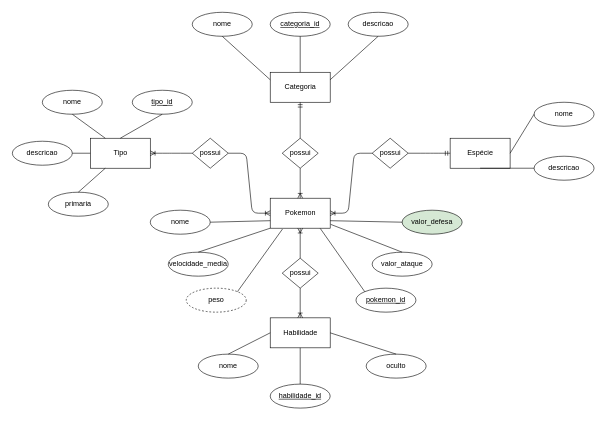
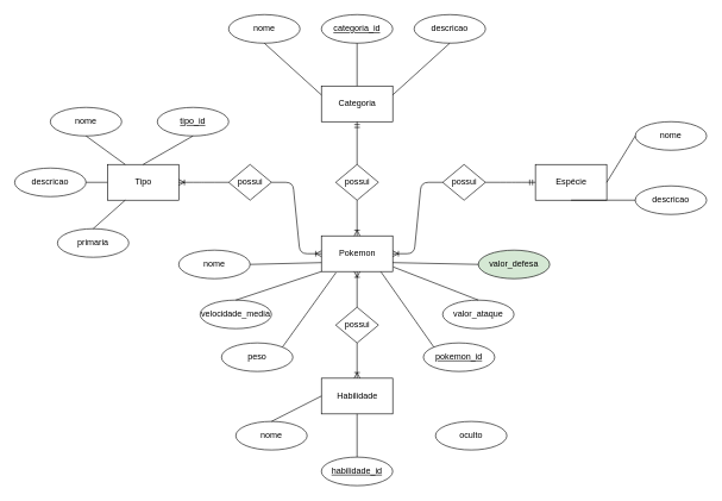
  <mxCell id="0" />
  <mxCell id="1" parent="0" />
  <mxCell id="2" value="pokemon_id" style="ellipse;whiteSpace=wrap;html=1;align=center;fontStyle=4;" parent="1" vertex="1"><mxGeometry x="593" y="480" width="100" height="40" as="geometry" /></mxCell>
  <mxCell id="3" value="Pokemon" style="html=1;dashed=0;whitespace=wrap;" parent="1" vertex="1"><mxGeometry x="450" y="330" width="100" height="50" as="geometry" /></mxCell>
  <mxCell id="4" value="possui" style="shape=rhombus;html=1;dashed=0;whitespace=wrap;perimeter=rhombusPerimeter;" parent="1" vertex="1"><mxGeometry x="620" y="230" width="60" height="50" as="geometry" /></mxCell>
  <mxCell id="5" value="Espécie" style="html=1;dashed=0;whitespace=wrap;" parent="1" vertex="1"><mxGeometry x="750" y="230" width="100" height="50" as="geometry" /></mxCell>
  <mxCell id="6" value="possui" style="shape=rhombus;html=1;dashed=0;whitespace=wrap;perimeter=rhombusPerimeter;" parent="1" vertex="1"><mxGeometry x="470" y="230" width="60" height="50" as="geometry" /></mxCell>
  <mxCell id="7" value="Categoria" style="html=1;dashed=0;whitespace=wrap;" parent="1" vertex="1"><mxGeometry x="450" y="120" width="100" height="50" as="geometry" /></mxCell>
  <mxCell id="8" value="possui" style="shape=rhombus;html=1;dashed=0;whitespace=wrap;perimeter=rhombusPerimeter;" parent="1" vertex="1"><mxGeometry x="320" y="230" width="60" height="50" as="geometry" /></mxCell>
  <mxCell id="9" value="Tipo" style="html=1;dashed=0;whitespace=wrap;" parent="1" vertex="1"><mxGeometry x="150" y="230" width="100" height="50" as="geometry" /></mxCell>
  <mxCell id="10" value="possui" style="shape=rhombus;html=1;dashed=0;whitespace=wrap;perimeter=rhombusPerimeter;" parent="1" vertex="1"><mxGeometry x="470" y="430" width="60" height="50" as="geometry" /></mxCell>
  <mxCell id="11" value="Habilidade" style="html=1;dashed=0;whitespace=wrap;" parent="1" vertex="1"><mxGeometry x="450" y="529.5" width="100" height="50" as="geometry" /></mxCell>
  <mxCell id="12" value="categoria_id" style="ellipse;whiteSpace=wrap;html=1;align=center;fontStyle=4;" parent="1" vertex="1"><mxGeometry x="450" y="20" width="100" height="40" as="geometry" /></mxCell>
  <mxCell id="13" value="nome" style="ellipse;whiteSpace=wrap;html=1;align=center;" parent="1" vertex="1"><mxGeometry x="320" y="20" width="100" height="40" as="geometry" /></mxCell>
  <mxCell id="14" value="velocidade_media" style="ellipse;whiteSpace=wrap;html=1;align=center;" parent="1" vertex="1"><mxGeometry x="280" y="420" width="100" height="40" as="geometry" /></mxCell>
  <mxCell id="15" value="tipo_id" style="ellipse;whiteSpace=wrap;html=1;align=center;fontStyle=4;" parent="1" vertex="1"><mxGeometry x="220" y="150" width="100" height="40" as="geometry" /></mxCell>
  <mxCell id="16" value="nome" style="ellipse;whiteSpace=wrap;html=1;align=center;" parent="1" vertex="1"><mxGeometry x="70" y="150" width="100" height="40" as="geometry" /></mxCell>
  <mxCell id="17" value="descricao" style="ellipse;whiteSpace=wrap;html=1;align=center;" parent="1" vertex="1"><mxGeometry x="20" y="235" width="100" height="40" as="geometry" /></mxCell>
  <mxCell id="18" value="nome" style="ellipse;whiteSpace=wrap;html=1;align=center;" parent="1" vertex="1"><mxGeometry x="890" y="170" width="100" height="40" as="geometry" /></mxCell>
  <mxCell id="19" value="descricao" style="ellipse;whiteSpace=wrap;html=1;align=center;" parent="1" vertex="1"><mxGeometry x="890" y="260" width="100" height="40" as="geometry" /></mxCell>
  <mxCell id="20" value="habilidade_id" style="ellipse;whiteSpace=wrap;html=1;align=center;fontStyle=4;" parent="1" vertex="1"><mxGeometry x="450" y="640" width="100" height="40" as="geometry" /></mxCell>
  <mxCell id="21" value="nome" style="ellipse;whiteSpace=wrap;html=1;align=center;" parent="1" vertex="1"><mxGeometry x="330" y="590" width="100" height="40" as="geometry" /></mxCell>
  <mxCell id="22" value="oculto" style="ellipse;whiteSpace=wrap;html=1;align=center;" parent="1" vertex="1"><mxGeometry x="610" y="590" width="100" height="40" as="geometry" /></mxCell>
  <mxCell id="23" value="" style="endArrow=none;html=1;exitX=0.5;exitY=0;exitDx=0;exitDy=0;entryX=0;entryY=1;entryDx=0;entryDy=0;" parent="1" source="14" target="3" edge="1"><mxGeometry width="50" height="50" relative="1" as="geometry"><mxPoint x="280" y="150" as="sourcePoint" /><mxPoint x="330" y="100" as="targetPoint" /></mxGeometry></mxCell>
  <mxCell id="24" value="" style="endArrow=none;html=1;exitX=0.5;exitY=1;exitDx=0;exitDy=0;entryX=0;entryY=0.25;entryDx=0;entryDy=0;" parent="1" source="13" target="7" edge="1"><mxGeometry width="50" height="50" relative="1" as="geometry"><mxPoint x="250" y="70" as="sourcePoint" /><mxPoint x="460" y="155" as="targetPoint" /></mxGeometry></mxCell>
  <mxCell id="25" value="" style="endArrow=none;html=1;exitX=0.5;exitY=1;exitDx=0;exitDy=0;entryX=0.5;entryY=0;entryDx=0;entryDy=0;" parent="1" source="12" target="7" edge="1"><mxGeometry width="50" height="50" relative="1" as="geometry"><mxPoint x="380" y="70" as="sourcePoint" /><mxPoint x="460" y="142.5" as="targetPoint" /></mxGeometry></mxCell>
  <mxCell id="26" value="" style="endArrow=none;html=1;entryX=0;entryY=0.5;entryDx=0;entryDy=0;exitX=1;exitY=0.5;exitDx=0;exitDy=0;" parent="1" source="17" target="9" edge="1"><mxGeometry width="50" height="50" relative="1" as="geometry"><mxPoint x="271" y="320" as="sourcePoint" /><mxPoint x="321" y="270" as="targetPoint" /></mxGeometry></mxCell>
  <mxCell id="27" value="" style="endArrow=none;html=1;entryX=0.5;entryY=1;entryDx=0;entryDy=0;exitX=0.25;exitY=0;exitDx=0;exitDy=0;" parent="1" source="9" target="16" edge="1"><mxGeometry width="50" height="50" relative="1" as="geometry"><mxPoint x="171" y="360" as="sourcePoint" /><mxPoint x="241" y="300" as="targetPoint" /></mxGeometry></mxCell>
  <mxCell id="28" value="" style="endArrow=none;html=1;exitX=0.5;exitY=0;exitDx=0;exitDy=0;entryX=0.5;entryY=1;entryDx=0;entryDy=0;" parent="1" source="9" target="15" edge="1"><mxGeometry width="50" height="50" relative="1" as="geometry"><mxPoint x="191" y="275" as="sourcePoint" /><mxPoint x="161" y="190" as="targetPoint" /></mxGeometry></mxCell>
  <mxCell id="29" value="" style="endArrow=none;html=1;entryX=0;entryY=0.5;entryDx=0;entryDy=0;exitX=1;exitY=0.5;exitDx=0;exitDy=0;" parent="1" source="5" target="18" edge="1"><mxGeometry width="50" height="50" relative="1" as="geometry"><mxPoint x="810" y="330" as="sourcePoint" /><mxPoint x="860" y="280" as="targetPoint" /></mxGeometry></mxCell>
  <mxCell id="30" value="" style="endArrow=none;html=1;entryX=0;entryY=0.5;entryDx=0;entryDy=0;exitX=0.5;exitY=1;exitDx=0;exitDy=0;" parent="1" source="5" target="19" edge="1"><mxGeometry width="50" height="50" relative="1" as="geometry"><mxPoint x="830" y="275" as="sourcePoint" /><mxPoint x="890" y="275" as="targetPoint" /></mxGeometry></mxCell>
  <mxCell id="31" value="" style="endArrow=none;html=1;entryX=0.5;entryY=1;entryDx=0;entryDy=0;exitX=0.5;exitY=0;exitDx=0;exitDy=0;" parent="1" source="20" target="11" edge="1"><mxGeometry width="50" height="50" relative="1" as="geometry"><mxPoint x="480" y="620" as="sourcePoint" /><mxPoint x="530" y="570" as="targetPoint" /></mxGeometry></mxCell>
- <mxCell id="32" value="" style="endArrow=none;html=1;entryX=1;entryY=0.5;entryDx=0;entryDy=0;exitX=0.5;exitY=0;exitDx=0;exitDy=0;" parent="1" source="22" target="11" edge="1"><mxGeometry width="50" height="50" relative="1" as="geometry"><mxPoint x="510" y="650" as="sourcePoint" /><mxPoint x="510" y="589.5" as="targetPoint" /></mxGeometry></mxCell>
  <mxCell id="33" value="" style="endArrow=none;html=1;entryX=0;entryY=0.5;entryDx=0;entryDy=0;exitX=0.5;exitY=0;exitDx=0;exitDy=0;" parent="1" source="21" target="11" edge="1"><mxGeometry width="50" height="50" relative="1" as="geometry"><mxPoint x="630" y="600" as="sourcePoint" /><mxPoint x="560" y="564.5" as="targetPoint" /></mxGeometry></mxCell>
  <mxCell id="34" value="" style="edgeStyle=entityRelationEdgeStyle;fontSize=12;html=1;endArrow=ERoneToMany;entryX=0;entryY=0.5;entryDx=0;entryDy=0;" parent="1" source="8" target="3" edge="1"><mxGeometry width="100" height="100" relative="1" as="geometry"><mxPoint x="400" y="400" as="sourcePoint" /><mxPoint x="500" y="300" as="targetPoint" /></mxGeometry></mxCell>
  <mxCell id="35" value="" style="edgeStyle=entityRelationEdgeStyle;fontSize=12;html=1;endArrow=ERoneToMany;entryX=1;entryY=0.5;entryDx=0;entryDy=0;exitX=0;exitY=0.5;exitDx=0;exitDy=0;" parent="1" source="8" target="9" edge="1"><mxGeometry width="100" height="100" relative="1" as="geometry"><mxPoint x="400" y="400" as="sourcePoint" /><mxPoint x="500" y="300" as="targetPoint" /></mxGeometry></mxCell>
  <mxCell id="36" value="" style="fontSize=12;html=1;endArrow=ERoneToMany;exitX=0.5;exitY=1;exitDx=0;exitDy=0;entryX=0.5;entryY=0;entryDx=0;entryDy=0;" parent="1" source="10" target="11" edge="1"><mxGeometry width="100" height="100" relative="1" as="geometry"><mxPoint x="440" y="520" as="sourcePoint" /><mxPoint x="540" y="420" as="targetPoint" /></mxGeometry></mxCell>
  <mxCell id="37" value="" style="fontSize=12;html=1;endArrow=ERoneToMany;exitX=0.5;exitY=0;exitDx=0;exitDy=0;entryX=0.5;entryY=1;entryDx=0;entryDy=0;" parent="1" source="10" target="3" edge="1"><mxGeometry width="100" height="100" relative="1" as="geometry"><mxPoint x="510" y="490" as="sourcePoint" /><mxPoint x="510" y="539.5" as="targetPoint" /></mxGeometry></mxCell>
  <mxCell id="38" value="" style="edgeStyle=entityRelationEdgeStyle;fontSize=12;html=1;endArrow=ERmandOne;entryX=0;entryY=0.5;entryDx=0;entryDy=0;exitX=1;exitY=0.5;exitDx=0;exitDy=0;" parent="1" source="4" target="5" edge="1"><mxGeometry width="100" height="100" relative="1" as="geometry"><mxPoint x="620" y="360" as="sourcePoint" /><mxPoint x="720" y="260" as="targetPoint" /></mxGeometry></mxCell>
  <mxCell id="39" value="" style="edgeStyle=entityRelationEdgeStyle;fontSize=12;html=1;endArrow=ERoneToMany;entryX=1;entryY=0.5;entryDx=0;entryDy=0;exitX=0;exitY=0.5;exitDx=0;exitDy=0;" parent="1" source="4" target="3" edge="1"><mxGeometry width="100" height="100" relative="1" as="geometry"><mxPoint x="470" y="430" as="sourcePoint" /><mxPoint x="570" y="330" as="targetPoint" /></mxGeometry></mxCell>
  <mxCell id="40" value="" style="fontSize=12;html=1;endArrow=ERoneToMany;entryX=0.5;entryY=0;entryDx=0;entryDy=0;exitX=0.5;exitY=1;exitDx=0;exitDy=0;" parent="1" source="6" target="3" edge="1"><mxGeometry width="100" height="100" relative="1" as="geometry"><mxPoint x="610" y="365" as="sourcePoint" /><mxPoint x="560" y="365" as="targetPoint" /></mxGeometry></mxCell>
  <mxCell id="41" value="" style="fontSize=12;html=1;endArrow=ERmandOne;entryX=0.5;entryY=1;entryDx=0;entryDy=0;exitX=0.5;exitY=0;exitDx=0;exitDy=0;" parent="1" source="6" target="7" edge="1"><mxGeometry width="100" height="100" relative="1" as="geometry"><mxPoint x="670" y="365" as="sourcePoint" /><mxPoint x="750" y="275" as="targetPoint" /></mxGeometry></mxCell>
  <mxCell id="42" value="valor_ataque" style="ellipse;whiteSpace=wrap;html=1;align=center;" parent="1" vertex="1"><mxGeometry x="620" y="420" width="100" height="40" as="geometry" /></mxCell>
  <mxCell id="43" value="" style="endArrow=none;html=1;exitX=0.5;exitY=0;exitDx=0;exitDy=0;entryX=1.008;entryY=0.872;entryDx=0;entryDy=0;entryPerimeter=0;" parent="1" source="42" target="3" edge="1"><mxGeometry width="50" height="50" relative="1" as="geometry"><mxPoint x="340" y="430" as="sourcePoint" /><mxPoint x="460" y="390" as="targetPoint" /></mxGeometry></mxCell>
  <mxCell id="44" value="valor_defesa" style="ellipse;whiteSpace=wrap;html=1;align=center;fillColor=#d5e8d4;" parent="1" vertex="1"><mxGeometry x="670" y="350" width="100" height="40" as="geometry" /></mxCell>
  <mxCell id="45" value="" style="endArrow=none;html=1;exitX=0;exitY=0.5;exitDx=0;exitDy=0;entryX=1;entryY=0.75;entryDx=0;entryDy=0;" parent="1" source="44" target="3" edge="1"><mxGeometry width="50" height="50" relative="1" as="geometry"><mxPoint x="680" y="430" as="sourcePoint" /><mxPoint x="560.8" y="383.6" as="targetPoint" /></mxGeometry></mxCell>
  <mxCell id="46" value="descricao" style="ellipse;whiteSpace=wrap;html=1;align=center;" parent="1" vertex="1"><mxGeometry x="580" y="20" width="100" height="40" as="geometry" /></mxCell>
  <mxCell id="47" value="" style="endArrow=none;html=1;exitX=0.5;exitY=1;exitDx=0;exitDy=0;entryX=1;entryY=0.25;entryDx=0;entryDy=0;" parent="1" source="46" target="7" edge="1"><mxGeometry width="50" height="50" relative="1" as="geometry"><mxPoint x="510" y="70" as="sourcePoint" /><mxPoint x="510" y="130" as="targetPoint" /></mxGeometry></mxCell>
  <mxCell id="48" value="nome" style="ellipse;whiteSpace=wrap;html=1;align=center;" parent="1" vertex="1"><mxGeometry x="250" y="350" width="100" height="40" as="geometry" /></mxCell>
- <mxCell id="49" value="peso" style="ellipse;whiteSpace=wrap;html=1;align=center;dashed=1;" parent="1" vertex="1"><mxGeometry x="310" y="480" width="100" height="40" as="geometry" /></mxCell>
+ <mxCell id="49" value="peso" style="ellipse;whiteSpace=wrap;html=1;align=center;" parent="1" vertex="1"><mxGeometry x="310" y="480" width="100" height="40" as="geometry" /></mxCell>
  <mxCell id="50" value="" style="endArrow=none;html=1;exitX=1;exitY=0.5;exitDx=0;exitDy=0;entryX=0;entryY=0.75;entryDx=0;entryDy=0;" parent="1" source="48" target="3" edge="1"><mxGeometry width="50" height="50" relative="1" as="geometry"><mxPoint x="340" y="430" as="sourcePoint" /><mxPoint x="460" y="390" as="targetPoint" /></mxGeometry></mxCell>
  <mxCell id="51" value="" style="endArrow=none;html=1;exitX=1;exitY=0;exitDx=0;exitDy=0;entryX=0.205;entryY=1.028;entryDx=0;entryDy=0;entryPerimeter=0;" parent="1" source="49" target="3" edge="1"><mxGeometry width="50" height="50" relative="1" as="geometry"><mxPoint x="350" y="440" as="sourcePoint" /><mxPoint x="470" y="400" as="targetPoint" /></mxGeometry></mxCell>
  <mxCell id="52" value="" style="endArrow=none;html=1;exitX=0;exitY=0;exitDx=0;exitDy=0;entryX=0.834;entryY=1.007;entryDx=0;entryDy=0;entryPerimeter=0;" parent="1" source="2" target="3" edge="1"><mxGeometry width="50" height="50" relative="1" as="geometry"><mxPoint x="405.355" y="495.858" as="sourcePoint" /><mxPoint x="480.5" y="391.4" as="targetPoint" /></mxGeometry></mxCell>
  <mxCell id="53" value="primaria" style="ellipse;whiteSpace=wrap;html=1;align=center;" vertex="1" parent="1"><mxGeometry x="80" y="320" width="100" height="40" as="geometry" /></mxCell>
  <mxCell id="54" value="" style="endArrow=none;html=1;entryX=0.5;entryY=0;entryDx=0;entryDy=0;exitX=0.25;exitY=1;exitDx=0;exitDy=0;" edge="1" parent="1" source="9" target="53"><mxGeometry width="50" height="50" relative="1" as="geometry"><mxPoint x="185" y="240" as="sourcePoint" /><mxPoint x="130" y="200" as="targetPoint" /></mxGeometry></mxCell>
